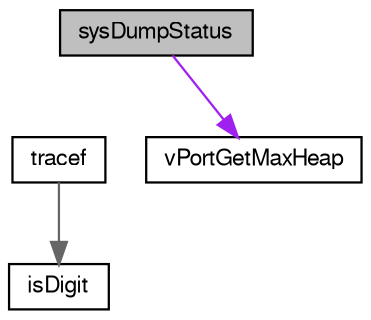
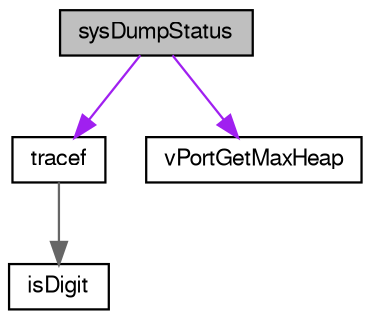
  digraph {
    rankdir=TB
    node [color=black fontname=FreeSans fontsize=10 shape=record]
    edge [color=purple fontname=FreeSans fontsize=10 labelfontname=FreeSans labelfontsize=10 style=solid]
    n1 [fillcolor=grey75 fontcolor=black height=0.2 label=sysDumpStatus style=filled width=0.4]
    n2 [height=0.2 label=tracef width=0.4]
    n3 [height=0.2 label=vPortGetMaxHeap width=0.4]
    n4 [height=0.2 label=isDigit width=0.4]
+   n1 -> n2
    n1 -> n3
    n2 -> n4 [color=gray40]
  }
